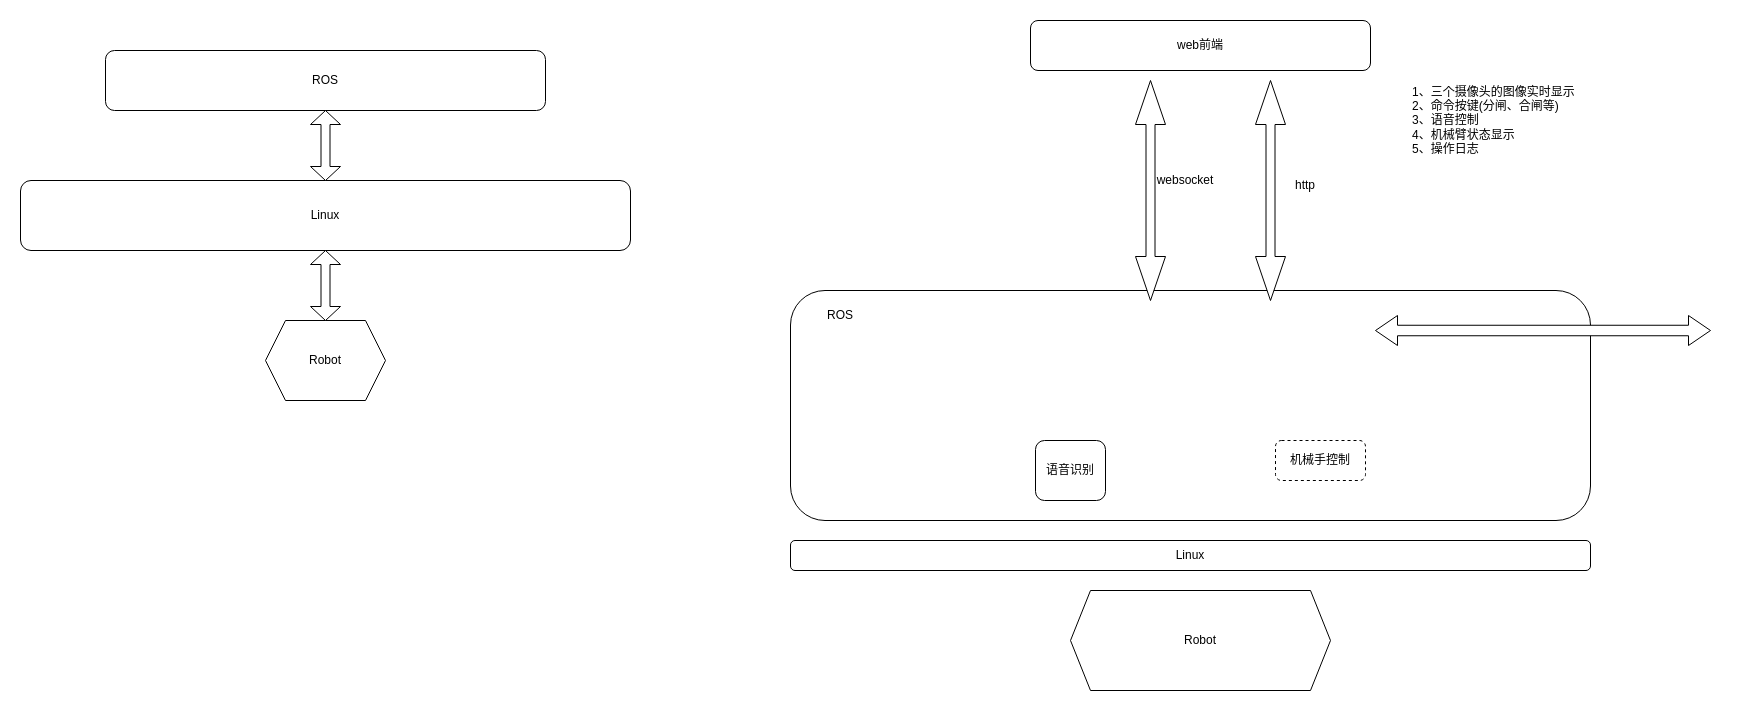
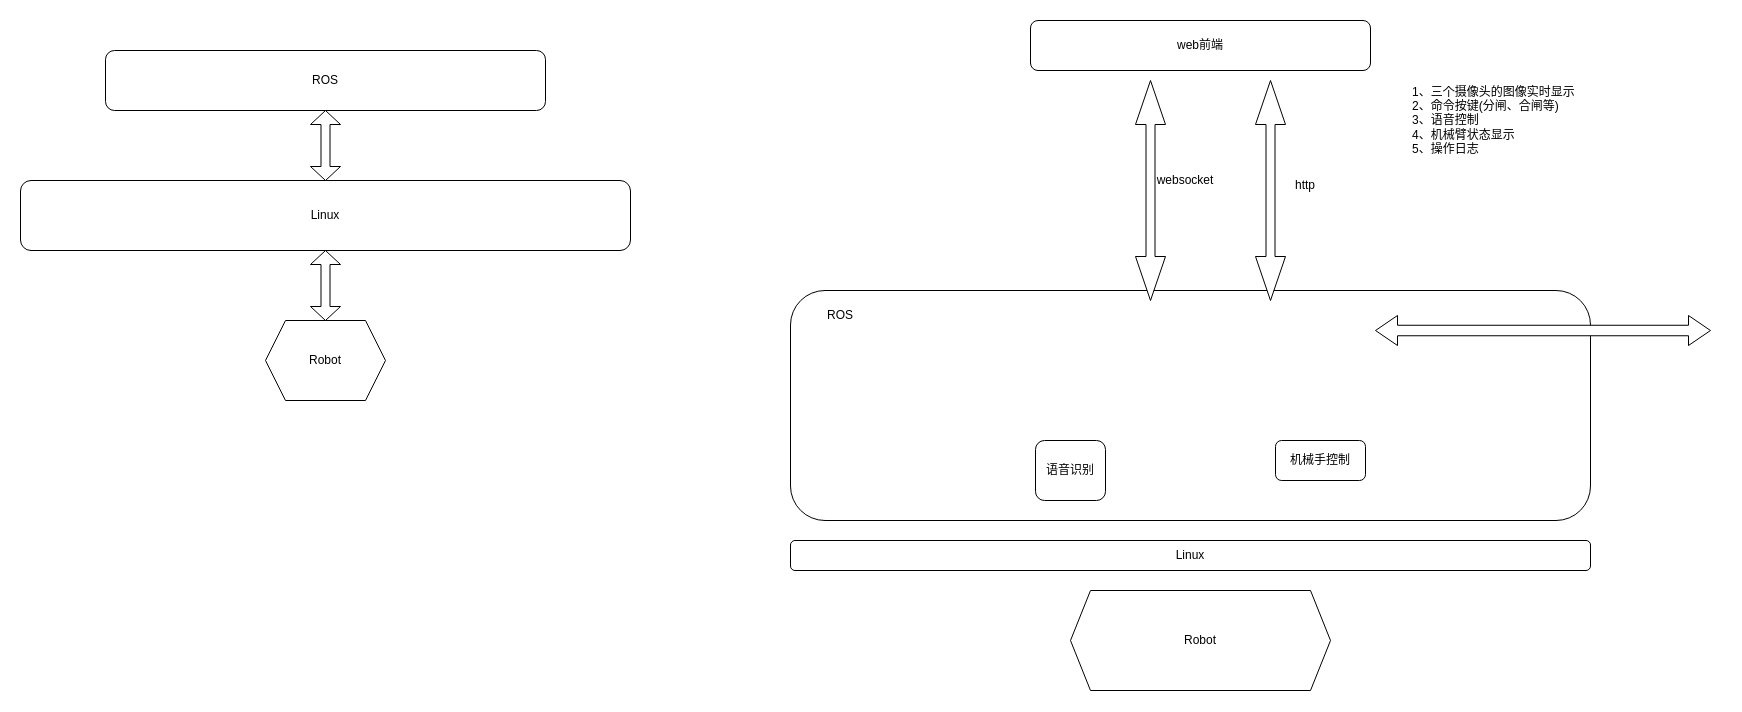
  <mxCell id="0" />
  <mxCell id="1" parent="0" />
  <mxCell id="2" value="" style="rounded=1;whiteSpace=wrap;html=1;" parent="1" vertex="1"><mxGeometry x="790" y="290" width="800" height="230" as="geometry" /></mxCell>
  <mxCell id="3" value="Linux" style="rounded=1;whiteSpace=wrap;html=1;" parent="1" vertex="1"><mxGeometry x="20" y="180" width="610" height="70" as="geometry" /></mxCell>
  <mxCell id="4" value="Robot" style="shape=hexagon;perimeter=hexagonPerimeter2;whiteSpace=wrap;html=1;fixedSize=1;" parent="1" vertex="1"><mxGeometry x="265" y="320" width="120" height="80" as="geometry" /></mxCell>
  <mxCell id="5" value="ROS" style="rounded=1;whiteSpace=wrap;html=1;" parent="1" vertex="1"><mxGeometry x="105" y="50" width="440" height="60" as="geometry" /></mxCell>
  <mxCell id="6" value="" style="shape=doubleArrow;direction=south;whiteSpace=wrap;html=1;" parent="1" vertex="1"><mxGeometry x="310" y="250" width="30" height="70" as="geometry" /></mxCell>
  <mxCell id="7" value="" style="shape=doubleArrow;direction=south;whiteSpace=wrap;html=1;" parent="1" vertex="1"><mxGeometry x="310" y="110" width="30" height="70" as="geometry" /></mxCell>
  <mxCell id="8" value="web前端" style="rounded=1;whiteSpace=wrap;html=1;" parent="1" vertex="1"><mxGeometry x="1030" y="20" width="340" height="50" as="geometry" /></mxCell>
  <mxCell id="9" value="" style="shape=doubleArrow;direction=south;whiteSpace=wrap;html=1;" parent="1" vertex="1"><mxGeometry x="1135" y="80" width="30" height="220" as="geometry" /></mxCell>
  <mxCell id="10" value="websocket" style="text;html=1;align=center;verticalAlign=middle;whiteSpace=wrap;rounded=0;" parent="1" vertex="1"><mxGeometry x="1155" y="165" width="60" height="30" as="geometry" /></mxCell>
  <mxCell id="11" value="" style="shape=doubleArrow;direction=south;whiteSpace=wrap;html=1;" parent="1" vertex="1"><mxGeometry x="1255" y="80" width="30" height="220" as="geometry" /></mxCell>
  <mxCell id="12" value="http" style="text;html=1;align=center;verticalAlign=middle;whiteSpace=wrap;rounded=0;" parent="1" vertex="1"><mxGeometry x="1275" y="170" width="60" height="30" as="geometry" /></mxCell>
  <mxCell id="13" value="ROS" style="text;html=1;align=center;verticalAlign=middle;whiteSpace=wrap;rounded=0;" parent="1" vertex="1"><mxGeometry x="810" y="300" width="60" height="30" as="geometry" /></mxCell>
  <mxCell id="14" value="" style="html=1;shadow=0;dashed=0;align=center;verticalAlign=middle;shape=mxgraph.arrows2.twoWayArrow;dy=0.65;dx=22;" parent="1" vertex="1"><mxGeometry x="1375" y="315" width="335" height="30" as="geometry" /></mxCell>
  <mxCell id="15" value="Robot" style="shape=hexagon;perimeter=hexagonPerimeter2;whiteSpace=wrap;html=1;fixedSize=1;" parent="1" vertex="1"><mxGeometry x="1070" y="590" width="260" height="100" as="geometry" /></mxCell>
  <mxCell id="16" value="Linux" style="rounded=1;whiteSpace=wrap;html=1;" parent="1" vertex="1"><mxGeometry x="790" y="540" width="800" height="30" as="geometry" /></mxCell>
  <mxCell id="17" value="语音识别" style="rounded=1;whiteSpace=wrap;html=1;" vertex="1" parent="1"><mxGeometry x="1035" y="440" width="70" height="60" as="geometry" /></mxCell>
- <mxCell id="18" value="机械手控制" style="rounded=1;whiteSpace=wrap;html=1;dashed=1;" vertex="1" parent="1"><mxGeometry x="1275" y="440" width="90" height="40" as="geometry" /></mxCell>
+ <mxCell id="18" value="机械手控制" style="rounded=1;whiteSpace=wrap;html=1;" vertex="1" parent="1"><mxGeometry x="1275" y="440" width="90" height="40" as="geometry" /></mxCell>
  <mxCell id="19" value="1、三个摄像头的图像实时显示&lt;div&gt;2、命令按键(分闸、合闸等)&lt;/div&gt;&lt;div&gt;3、语音控制&lt;/div&gt;&lt;div&gt;4、机械臂状态显示&lt;/div&gt;&lt;div&gt;5、操作日志&lt;/div&gt;" style="text;html=1;align=left;verticalAlign=middle;whiteSpace=wrap;rounded=0;" vertex="1" parent="1"><mxGeometry x="1410" y="40" width="310" height="160" as="geometry" /></mxCell>
